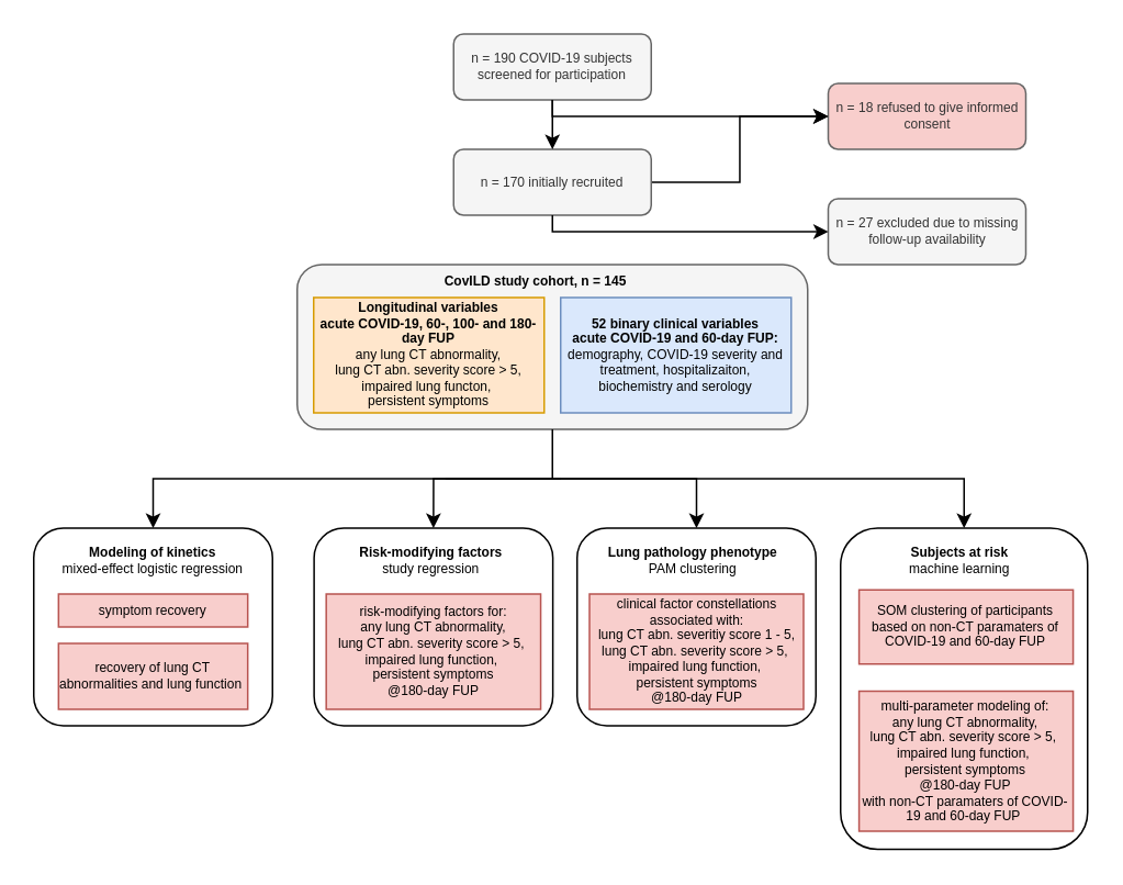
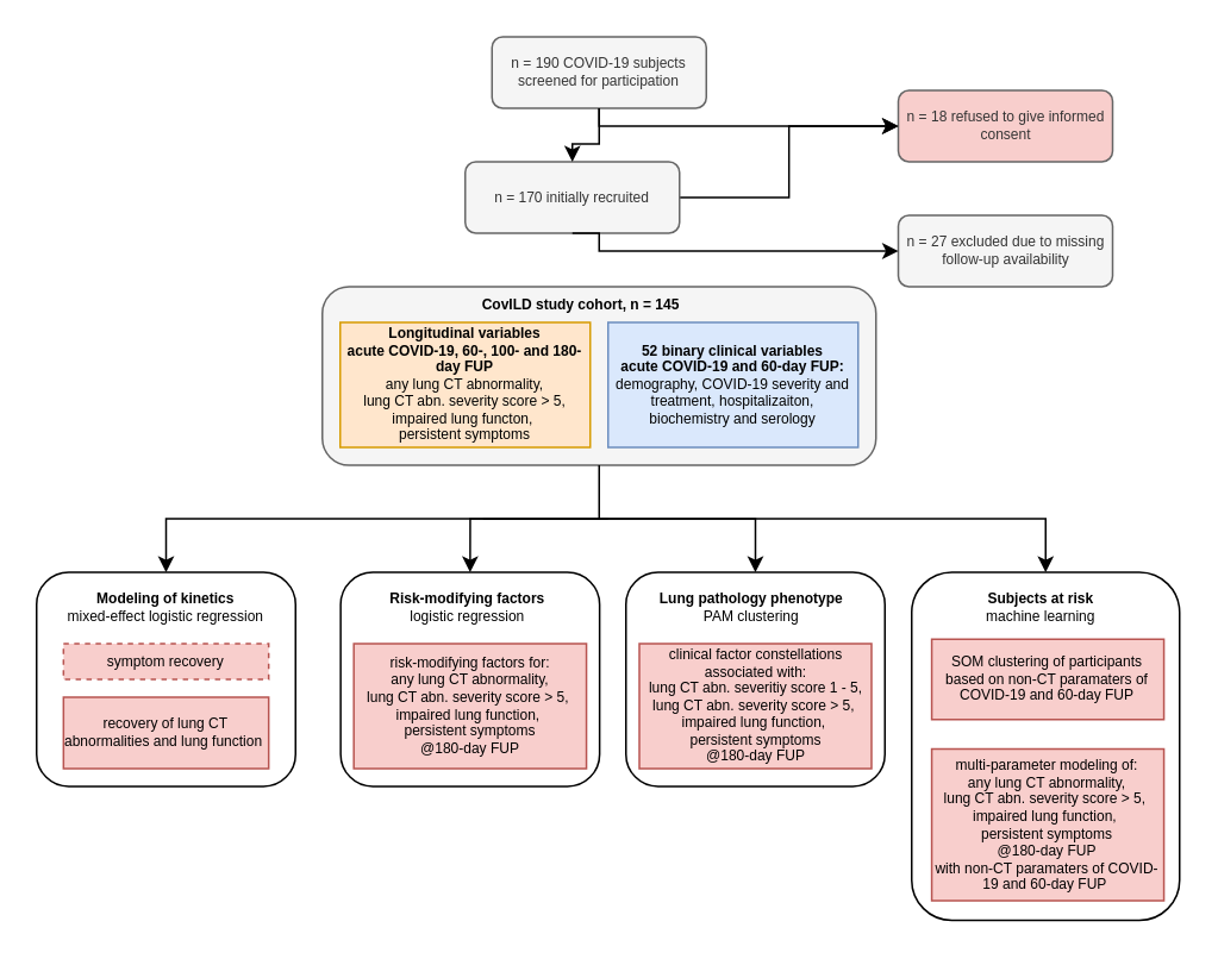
  <mxCell id="0" />
  <mxCell id="1" parent="0" />
  <mxCell id="2" style="edgeStyle=orthogonalEdgeStyle;rounded=0;orthogonalLoop=1;jettySize=auto;html=1;exitX=0.5;exitY=1;exitDx=0;exitDy=0;fontSize=8;" parent="1" edge="1"><mxGeometry x="30" y="20" as="geometry"><mxPoint x="570" y="200" as="sourcePoint" /><mxPoint x="570" y="200" as="targetPoint" /></mxGeometry></mxCell>
  <mxCell id="3" value="" style="group" parent="1" vertex="1" connectable="0"><mxGeometry x="180" y="160" width="310" height="100" as="geometry" /></mxCell>
  <mxCell id="4" value="" style="rounded=1;whiteSpace=wrap;html=1;fontSize=8;fillColor=#f5f5f5;strokeColor=#666666;fontColor=#333333;" parent="3" vertex="1"><mxGeometry width="310" height="100" as="geometry" /></mxCell>
  <mxCell id="5" value="&lt;b&gt;Longitudinal variables&lt;br&gt;acute COVID-19, 60-, 100- and 180-day FUP&lt;/b&gt;&lt;br&gt;any lung CT abnormality, &lt;br&gt;lung CT abn. severity score &amp;gt; 5, &lt;br&gt;impaired lung functon,&amp;nbsp;&lt;br&gt;persistent symptoms" style="rounded=0;whiteSpace=wrap;html=1;fontSize=8;fillColor=#ffe6cc;strokeColor=#d79b00;" parent="3" vertex="1"><mxGeometry x="10" y="20" width="140" height="70" as="geometry" /></mxCell>
  <mxCell id="6" value="&lt;b&gt;52 binary clinical variables&lt;br&gt;acute COVID-19 and 60-day FUP:&lt;/b&gt;&lt;br&gt;demography, COVID-19 severity and treatment, hospitalizaiton, biochemistry and serology" style="rounded=0;whiteSpace=wrap;html=1;fontSize=8;fillColor=#dae8fc;strokeColor=#6c8ebf;" parent="3" vertex="1"><mxGeometry x="160" y="20" width="140" height="70" as="geometry" /></mxCell>
  <mxCell id="7" value="CovILD study cohort, n = 145" style="text;html=1;strokeColor=none;fillColor=none;align=center;verticalAlign=middle;whiteSpace=wrap;rounded=0;fontSize=8;fontStyle=1" parent="3" vertex="1"><mxGeometry x="35" width="220" height="20" as="geometry" /></mxCell>
  <mxCell id="8" style="edgeStyle=orthogonalEdgeStyle;rounded=0;orthogonalLoop=1;jettySize=auto;html=1;fontSize=8;endArrow=none;endFill=0;" parent="1" source="4" edge="1"><mxGeometry x="30" y="20" as="geometry"><mxPoint x="335" y="290" as="targetPoint" /></mxGeometry></mxCell>
  <mxCell id="9" value="" style="group" parent="1" vertex="1" connectable="0"><mxGeometry x="20" y="320" width="145" height="120" as="geometry" /></mxCell>
  <mxCell id="10" value="" style="rounded=1;whiteSpace=wrap;html=1;" parent="9" vertex="1"><mxGeometry width="145" height="120" as="geometry" /></mxCell>
- <mxCell id="11" value="symptom recovery" style="rounded=0;whiteSpace=wrap;html=1;fontSize=8;fillColor=#f8cecc;strokeColor=#b85450;" parent="9" vertex="1"><mxGeometry x="15.047" y="40" width="114.906" height="20" as="geometry" /></mxCell>
+ <mxCell id="11" value="symptom recovery" style="rounded=0;whiteSpace=wrap;html=1;fontSize=8;fillColor=#f8cecc;strokeColor=#b85450;dashed=1;" parent="9" vertex="1"><mxGeometry x="15.047" y="40" width="114.906" height="20" as="geometry" /></mxCell>
  <mxCell id="12" value="recovery of lung CT abnormalities and lung function&amp;nbsp;" style="rounded=0;whiteSpace=wrap;html=1;fontSize=8;fillColor=#f8cecc;strokeColor=#b85450;" parent="9" vertex="1"><mxGeometry x="15.047" y="70" width="114.906" height="40" as="geometry" /></mxCell>
  <mxCell id="13" value="&lt;b&gt;Modeling of kinetics&lt;/b&gt;&lt;br&gt;mixed-effect logistic regression" style="text;html=1;strokeColor=none;fillColor=none;align=center;verticalAlign=middle;whiteSpace=wrap;rounded=0;fontSize=8;" parent="9" vertex="1"><mxGeometry x="11.217" y="10" width="123.113" height="20" as="geometry" /></mxCell>
  <mxCell id="14" style="edgeStyle=orthogonalEdgeStyle;rounded=0;orthogonalLoop=1;jettySize=auto;html=1;entryX=0.5;entryY=0;entryDx=0;entryDy=0;fontSize=8;" parent="1" target="10" edge="1"><mxGeometry x="10" y="-20" as="geometry"><Array as="points"><mxPoint x="315" y="290" /><mxPoint x="86" y="290" /></Array><mxPoint x="310" y="290" as="sourcePoint" /></mxGeometry></mxCell>
  <mxCell id="15" style="edgeStyle=orthogonalEdgeStyle;rounded=0;orthogonalLoop=1;jettySize=auto;html=1;entryX=0.5;entryY=0;entryDx=0;entryDy=0;fontSize=8;" parent="1" target="34" edge="1"><mxGeometry x="10" y="-20" as="geometry"><Array as="points"><mxPoint x="585" y="290" /></Array><mxPoint x="315" y="290" as="sourcePoint" /></mxGeometry></mxCell>
  <mxCell id="16" value="" style="group" parent="1" vertex="1" connectable="0"><mxGeometry x="350" y="320" width="145" height="130" as="geometry" /></mxCell>
  <mxCell id="17" value="" style="rounded=1;whiteSpace=wrap;html=1;" parent="16" vertex="1"><mxGeometry width="145" height="120" as="geometry" /></mxCell>
  <mxCell id="18" value="clinical factor constellations associated with: &lt;br&gt;lung CT abn. severitiy score 1 - 5,&lt;br&gt;lung CT abn. severity score &amp;gt; 5,&amp;nbsp;&lt;br&gt;impaired lung function,&amp;nbsp;&lt;br&gt;persistent symptoms&lt;br&gt;@180-day FUP" style="rounded=0;whiteSpace=wrap;html=1;fontSize=8;fillColor=#f8cecc;strokeColor=#b85450;" parent="16" vertex="1"><mxGeometry x="7.5" y="40" width="130" height="70" as="geometry" /></mxCell>
  <mxCell id="19" value="&lt;b&gt;Lung pathology phenotype&lt;/b&gt;&lt;br&gt;PAM clustering" style="text;html=1;strokeColor=none;fillColor=none;align=center;verticalAlign=middle;whiteSpace=wrap;rounded=0;fontSize=8;" parent="16" vertex="1"><mxGeometry x="10.83" y="10" width="118.868" height="20" as="geometry" /></mxCell>
  <mxCell id="20" style="edgeStyle=orthogonalEdgeStyle;rounded=0;orthogonalLoop=1;jettySize=auto;html=1;entryX=0.5;entryY=0;entryDx=0;entryDy=0;fontSize=8;" parent="1" target="17" edge="1"><mxGeometry x="10" y="-20" as="geometry"><Array as="points"><mxPoint x="315" y="290" /><mxPoint x="416" y="290" /></Array><mxPoint x="270" y="290" as="sourcePoint" /></mxGeometry></mxCell>
  <mxCell id="21" value="" style="group" parent="1" vertex="1" connectable="0"><mxGeometry x="195" y="320" width="140.25" height="130" as="geometry" /></mxCell>
  <mxCell id="22" value="" style="rounded=1;whiteSpace=wrap;html=1;" parent="21" vertex="1"><mxGeometry x="-4.75" width="145" height="120" as="geometry" /></mxCell>
  <mxCell id="23" value="risk-modifying factors for:&lt;br&gt;any lung CT abnormality,&lt;br&gt;lung CT abn. severity score &amp;gt; 5,&amp;nbsp;&lt;br&gt;impaired lung function,&amp;nbsp;&lt;br&gt;persistent symptoms&lt;br&gt;@180-day FUP" style="rounded=0;whiteSpace=wrap;html=1;fontSize=8;fillColor=#f8cecc;strokeColor=#b85450;" parent="21" vertex="1"><mxGeometry x="2.62" y="40" width="130.25" height="70.0" as="geometry" /></mxCell>
- <mxCell id="24" value="&lt;b&gt;Risk-modifying factors&lt;/b&gt;&lt;br&gt;study regression" style="text;html=1;strokeColor=none;fillColor=none;align=center;verticalAlign=middle;whiteSpace=wrap;rounded=0;fontSize=8;" parent="21" vertex="1"><mxGeometry x="10.25" y="10" width="112.5" height="20" as="geometry" /></mxCell>
+ <mxCell id="24" value="&lt;b&gt;Risk-modifying factors&lt;/b&gt;&lt;br&gt;logistic regression" style="text;html=1;strokeColor=none;fillColor=none;align=center;verticalAlign=middle;whiteSpace=wrap;rounded=0;fontSize=8;" parent="21" vertex="1"><mxGeometry x="10.25" y="10" width="112.5" height="20" as="geometry" /></mxCell>
  <mxCell id="25" value="n = 190 COVID-19 subjects screened for participation" style="rounded=1;whiteSpace=wrap;html=1;fontSize=8;fontStyle=0;fillColor=#f5f5f5;strokeColor=#666666;fontColor=#333333;" parent="1" vertex="1"><mxGeometry x="275" y="20" width="120" height="40" as="geometry" /></mxCell>
  <mxCell id="26" style="edgeStyle=orthogonalEdgeStyle;rounded=0;orthogonalLoop=1;jettySize=auto;html=1;entryX=0.5;entryY=0;entryDx=0;entryDy=0;fontSize=8;" parent="1" target="22" edge="1"><mxGeometry x="10" y="-20" as="geometry"><Array as="points"><mxPoint x="315" y="290" /><mxPoint x="263" y="290" /></Array><mxPoint x="340" y="290" as="sourcePoint" /></mxGeometry></mxCell>
  <mxCell id="27" value="n = 18 refused to give informed consent" style="rounded=1;whiteSpace=wrap;html=1;fontSize=8;fontStyle=0;fillColor=#f8cecc;strokeColor=#666666;fontColor=#333333;" parent="1" vertex="1"><mxGeometry x="502.5" y="50" width="120" height="40" as="geometry" /></mxCell>
  <mxCell id="28" style="edgeStyle=orthogonalEdgeStyle;rounded=0;orthogonalLoop=1;jettySize=auto;html=1;entryX=0;entryY=0.5;entryDx=0;entryDy=0;" parent="1" source="25" target="27" edge="1"><mxGeometry x="30" y="20" as="geometry"><Array as="points"><mxPoint x="335" y="20" /></Array></mxGeometry></mxCell>
  <mxCell id="29" style="edgeStyle=orthogonalEdgeStyle;rounded=0;orthogonalLoop=1;jettySize=auto;html=1;" parent="1" source="30" target="27" edge="1"><mxGeometry x="30" y="20" as="geometry" /></mxCell>
- <mxCell id="30" value="n = 170 initially recruited" style="rounded=1;whiteSpace=wrap;html=1;fontSize=8;fontStyle=0;fillColor=#f5f5f5;strokeColor=#666666;fontColor=#333333;" parent="1" vertex="1"><mxGeometry x="275" y="90" width="120" height="40" as="geometry" /></mxCell>
+ <mxCell id="30" value="n = 170 initially recruited" style="rounded=1;whiteSpace=wrap;html=1;fontSize=8;fontStyle=0;fillColor=#f5f5f5;strokeColor=#666666;fontColor=#333333;" parent="1" vertex="1"><mxGeometry x="260" y="90" width="120" height="40" as="geometry" /></mxCell>
  <mxCell id="31" style="edgeStyle=orthogonalEdgeStyle;rounded=0;orthogonalLoop=1;jettySize=auto;html=1;entryX=0.5;entryY=0;entryDx=0;entryDy=0;" parent="1" source="25" target="30" edge="1"><mxGeometry x="30" y="20" as="geometry" /></mxCell>
  <mxCell id="32" value="n = 27 excluded due to missing follow-up availability" style="rounded=1;whiteSpace=wrap;html=1;fontSize=8;fontStyle=0;fillColor=#f5f5f5;strokeColor=#666666;fontColor=#333333;" parent="1" vertex="1"><mxGeometry x="502.5" y="120" width="120" height="40" as="geometry" /></mxCell>
  <mxCell id="33" style="edgeStyle=orthogonalEdgeStyle;rounded=0;orthogonalLoop=1;jettySize=auto;html=1;exitX=0.5;exitY=1;exitDx=0;exitDy=0;entryX=0;entryY=0.5;entryDx=0;entryDy=0;" parent="1" source="30" target="32" edge="1"><mxGeometry x="30" y="20" as="geometry"><Array as="points"><mxPoint x="335" y="140" /></Array></mxGeometry></mxCell>
  <mxCell id="34" value="" style="rounded=1;whiteSpace=wrap;html=1;" parent="1" vertex="1"><mxGeometry x="510" y="320" width="150" height="195" as="geometry" /></mxCell>
  <mxCell id="35" value="SOM clustering of participants based on non-CT paramaters of COVID-19 and 60-day FUP" style="rounded=0;whiteSpace=wrap;html=1;fontSize=8;fillColor=#f8cecc;strokeColor=#b85450;" parent="1" vertex="1"><mxGeometry x="521.221" y="357.5" width="130" height="45" as="geometry" /></mxCell>
  <mxCell id="36" value="&lt;b&gt;Subjects at risk&lt;/b&gt;&lt;br&gt;machine learning" style="text;html=1;strokeColor=none;fillColor=none;align=center;verticalAlign=middle;whiteSpace=wrap;rounded=0;fontSize=8;" parent="1" vertex="1"><mxGeometry x="521.217" y="330" width="123.113" height="20" as="geometry" /></mxCell>
  <mxCell id="37" value="multi-parameter modeling of:&lt;br&gt;any lung CT abnormality,&lt;br&gt;lung CT abn. severity score &amp;gt; 5,&amp;nbsp;&lt;br&gt;impaired lung function,&amp;nbsp;&lt;br&gt;persistent symptoms&lt;br&gt;@180-day FUP&lt;br&gt;with non-CT paramaters of COVID-19 and 60-day FUP&amp;nbsp;" style="rounded=0;whiteSpace=wrap;html=1;fontSize=8;fillColor=#f8cecc;strokeColor=#b85450;" parent="1" vertex="1"><mxGeometry x="521.22" y="419" width="130" height="85" as="geometry" /></mxCell>
